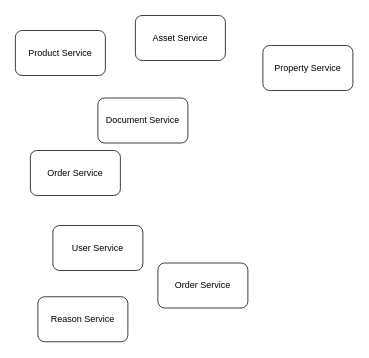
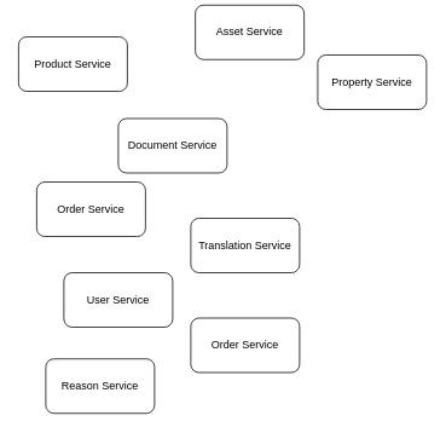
  <mxCell id="0" />
  <mxCell id="1" parent="0" />
  <mxCell id="2" value="Product Service" style="rounded=1;whiteSpace=wrap;html=1;" vertex="1" parent="1"><mxGeometry x="20" y="40" width="120" height="60" as="geometry" /></mxCell>
  <mxCell id="3" value="Document Service" style="rounded=1;whiteSpace=wrap;html=1;" vertex="1" parent="1"><mxGeometry x="130" y="130" width="120" height="60" as="geometry" /></mxCell>
  <mxCell id="4" value="User Service" style="rounded=1;whiteSpace=wrap;html=1;" vertex="1" parent="1"><mxGeometry x="70" y="300" width="120" height="60" as="geometry" /></mxCell>
  <mxCell id="5" value="Order Service" style="rounded=1;whiteSpace=wrap;html=1;" vertex="1" parent="1"><mxGeometry x="40" y="200" width="120" height="60" as="geometry" /></mxCell>
- <mxCell id="6" value="Asset Service" style="rounded=1;whiteSpace=wrap;html=1;" vertex="1" parent="1"><mxGeometry x="180" y="20" width="120" height="60" as="geometry" /></mxCell>
+ <mxCell id="6" value="Asset Service" style="rounded=1;whiteSpace=wrap;html=1;" vertex="1" parent="1"><mxGeometry x="215" y="5" width="120" height="60" as="geometry" /></mxCell>
  <mxCell id="7" value="Reason Service" style="rounded=1;whiteSpace=wrap;html=1;" vertex="1" parent="1"><mxGeometry x="50" y="395" width="120" height="60" as="geometry" /></mxCell>
  <mxCell id="8" value="Order Service" style="rounded=1;whiteSpace=wrap;html=1;" vertex="1" parent="1"><mxGeometry x="210" y="350" width="120" height="60" as="geometry" /></mxCell>
+ <mxCell id="9" value="Translation Service" style="rounded=1;whiteSpace=wrap;html=1;" vertex="1" parent="1"><mxGeometry x="210" y="240" width="120" height="60" as="geometry" /></mxCell>
  <mxCell id="10" value="Property Service" style="rounded=1;whiteSpace=wrap;html=1;" vertex="1" parent="1"><mxGeometry x="350" y="60" width="120" height="60" as="geometry" /></mxCell>
